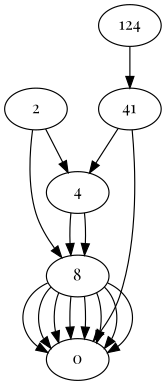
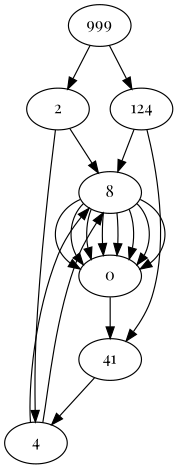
  digraph {
    fontname="Playfair Display"
    node [fontname="Playfair Display"]
    edge [fontname="Playfair Display"]
+   999
    2
    124
    n4 [label=8]
    4
    n6 [label=41]
    0
+   999 -> 2
+   999 -> 124
    2 -> n4
    2 -> 4
+   124 -> n4
    124 -> n6
    n4 -> 0
    n4 -> 0
    n4 -> 0
    n4 -> 0
    n4 -> 0
    n4 -> 0
    n4 -> 0
    n4 -> 0
    4 -> n4
    4 -> n4
    n6 -> 4
-   n6 -> 0
+   0 -> n6
  }
